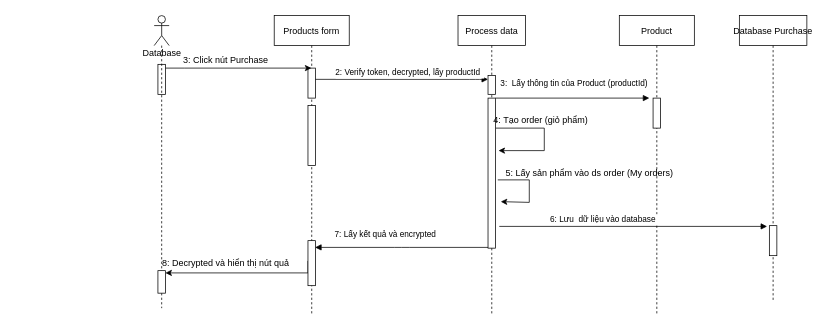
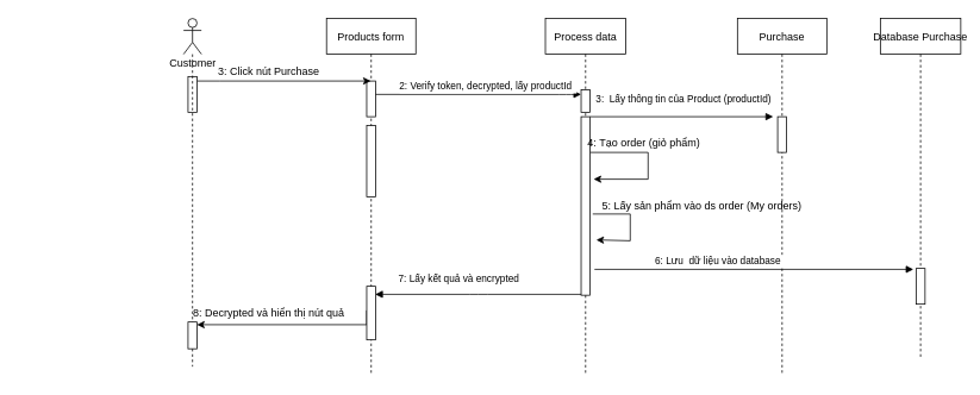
  <mxCell id="0" />
  <mxCell id="1" parent="0" />
  <mxCell id="2" value="Products form" style="shape=umlLifeline;perimeter=lifelinePerimeter;container=1;collapsible=0;recursiveResize=0;rounded=0;shadow=0;strokeWidth=1;" parent="1" vertex="1"><mxGeometry x="365" y="20" width="100" height="400" as="geometry" /></mxCell>
  <mxCell id="3" value="" style="points=[];perimeter=orthogonalPerimeter;rounded=0;shadow=0;strokeWidth=1;" parent="2" vertex="1"><mxGeometry x="45" y="70" width="10" height="40" as="geometry" /></mxCell>
  <mxCell id="4" value="" style="points=[];perimeter=orthogonalPerimeter;rounded=0;shadow=0;strokeWidth=1;" parent="2" vertex="1"><mxGeometry x="45" y="120" width="10" height="80" as="geometry" /></mxCell>
  <mxCell id="5" value="Process data" style="shape=umlLifeline;perimeter=lifelinePerimeter;container=1;collapsible=0;recursiveResize=0;rounded=0;shadow=0;strokeWidth=1;" parent="1" vertex="1"><mxGeometry x="610" y="20" width="90" height="400" as="geometry" /></mxCell>
  <mxCell id="6" value="2: Verify token, decrypted, lấy productId " style="verticalAlign=bottom;endArrow=block;entryX=0;entryY=0;shadow=0;strokeWidth=1;" parent="1" source="3" edge="1"><mxGeometry x="0.087" relative="1" as="geometry"><mxPoint x="450" y="100" as="sourcePoint" /><mxPoint x="650" y="105" as="targetPoint" /><Array as="points"><mxPoint x="635" y="105" /></Array><mxPoint as="offset" /></mxGeometry></mxCell>
  <mxCell id="7" value="" style="edgeStyle=orthogonalEdgeStyle;rounded=0;orthogonalLoop=1;jettySize=auto;html=1;" parent="1" source="8" target="2" edge="1"><mxGeometry relative="1" as="geometry"><Array as="points"><mxPoint x="245" y="90" /><mxPoint x="245" y="90" /></Array></mxGeometry></mxCell>
  <mxCell id="8" value="" style="html=1;points=[];perimeter=orthogonalPerimeter;" parent="1" vertex="1"><mxGeometry x="210" y="85" width="10" height="40" as="geometry" /></mxCell>
  <mxCell id="9" value="3: Click nút Purchase" style="text;html=1;align=center;verticalAlign=middle;resizable=0;points=[];autosize=1;strokeColor=none;" parent="1" vertex="1"><mxGeometry x="235" y="70" width="130" height="20" as="geometry" /></mxCell>
- <mxCell id="10" value="Product" style="shape=umlLifeline;perimeter=lifelinePerimeter;container=1;collapsible=0;recursiveResize=0;rounded=0;shadow=0;strokeWidth=1;" parent="1" vertex="1"><mxGeometry x="825" y="20" width="100" height="400" as="geometry" /></mxCell>
+ <mxCell id="10" value="Purchase" style="shape=umlLifeline;perimeter=lifelinePerimeter;container=1;collapsible=0;recursiveResize=0;rounded=0;shadow=0;strokeWidth=1;" parent="1" vertex="1"><mxGeometry x="825" y="20" width="100" height="400" as="geometry" /></mxCell>
  <mxCell id="11" value="" style="points=[];perimeter=orthogonalPerimeter;rounded=0;shadow=0;strokeWidth=1;" parent="10" vertex="1"><mxGeometry x="45" y="110" width="10" height="40" as="geometry" /></mxCell>
  <mxCell id="12" value="3:  Lấy thông tin của Product (productId)" style="verticalAlign=bottom;endArrow=block;shadow=0;strokeWidth=1;" parent="1" edge="1"><mxGeometry x="0.024" y="10" relative="1" as="geometry"><mxPoint x="660" y="130" as="sourcePoint" /><mxPoint x="865" y="130" as="targetPoint" /><mxPoint as="offset" /></mxGeometry></mxCell>
  <mxCell id="13" style="edgeStyle=orthogonalEdgeStyle;rounded=0;orthogonalLoop=1;jettySize=auto;html=1;" parent="1" source="14" edge="1"><mxGeometry relative="1" as="geometry"><mxPoint x="664" y="200" as="targetPoint" /><Array as="points"><mxPoint x="725" y="170" /><mxPoint x="725" y="200" /></Array></mxGeometry></mxCell>
  <mxCell id="14" value="" style="html=1;points=[];perimeter=orthogonalPerimeter;" parent="1" vertex="1"><mxGeometry x="650" y="130" width="10" height="200" as="geometry" /></mxCell>
  <mxCell id="15" value="" style="shape=umlLifeline;participant=umlActor;perimeter=lifelinePerimeter;whiteSpace=wrap;html=1;container=1;collapsible=0;recursiveResize=0;verticalAlign=top;spacingTop=36;outlineConnect=0;direction=south;rotation=-90;" parent="1" vertex="1"><mxGeometry x="20" y="205" width="390" height="20" as="geometry" /></mxCell>
- <mxCell id="16" value="Database" style="text;html=1;align=center;verticalAlign=middle;resizable=0;points=[];autosize=1;strokeColor=none;" parent="1" vertex="1"><mxGeometry x="180" y="60" width="70" height="20" as="geometry" /></mxCell>
+ <mxCell id="16" value="Customer" style="text;html=1;align=center;verticalAlign=middle;resizable=0;points=[];autosize=1;strokeColor=none;" parent="1" vertex="1"><mxGeometry x="180" y="60" width="70" height="20" as="geometry" /></mxCell>
  <mxCell id="17" value="" style="html=1;points=[];perimeter=orthogonalPerimeter;" parent="1" vertex="1"><mxGeometry x="650" y="100" width="10" height="25" as="geometry" /></mxCell>
  <mxCell id="18" value="4: Tạo order (giỏ phẩm)" style="text;html=1;align=center;verticalAlign=middle;resizable=0;points=[];autosize=1;strokeColor=none;" parent="1" vertex="1"><mxGeometry x="650" y="150" width="140" height="20" as="geometry" /></mxCell>
  <mxCell id="19" style="edgeStyle=orthogonalEdgeStyle;rounded=0;orthogonalLoop=1;jettySize=auto;html=1;" parent="1" edge="1"><mxGeometry relative="1" as="geometry"><mxPoint x="663" y="239" as="sourcePoint" /><mxPoint x="667" y="268" as="targetPoint" /><Array as="points"><mxPoint x="705" y="239" /><mxPoint x="705" y="269" /></Array></mxGeometry></mxCell>
  <mxCell id="20" value="5: Lấy sản phẩm vào ds order (My orders)" style="text;html=1;align=center;verticalAlign=middle;resizable=0;points=[];autosize=1;strokeColor=none;" parent="1" vertex="1"><mxGeometry x="660" y="220" width="250" height="20" as="geometry" /></mxCell>
  <mxCell id="21" value="Database Purchase" style="shape=umlLifeline;perimeter=lifelinePerimeter;container=1;collapsible=0;recursiveResize=0;rounded=0;shadow=0;strokeWidth=1;" parent="1" vertex="1"><mxGeometry x="985" y="20" width="90" height="380" as="geometry" /></mxCell>
  <mxCell id="22" value="6: Lưu  dữ liệu vào database " style="verticalAlign=bottom;endArrow=block;shadow=0;strokeWidth=1;entryX=-0.3;entryY=0.025;entryDx=0;entryDy=0;entryPerimeter=0;" parent="1" target="23" edge="1"><mxGeometry x="-0.216" y="1" relative="1" as="geometry"><mxPoint x="665" y="301" as="sourcePoint" /><mxPoint x="1035" y="300" as="targetPoint" /><mxPoint as="offset" /></mxGeometry></mxCell>
  <mxCell id="23" value="" style="points=[];perimeter=orthogonalPerimeter;rounded=0;shadow=0;strokeWidth=1;" parent="1" vertex="1"><mxGeometry x="1025" y="300" width="10" height="40" as="geometry" /></mxCell>
  <mxCell id="24" style="edgeStyle=orthogonalEdgeStyle;rounded=0;orthogonalLoop=1;jettySize=auto;html=1;entryX=1;entryY=0.65;entryDx=0;entryDy=0;entryPerimeter=0;" parent="1" edge="1"><mxGeometry relative="1" as="geometry"><mxPoint x="220" y="363" as="targetPoint" /><mxPoint x="410" y="347" as="sourcePoint" /><Array as="points"><mxPoint x="410" y="363" /></Array></mxGeometry></mxCell>
  <mxCell id="25" value="" style="html=1;points=[];perimeter=orthogonalPerimeter;" parent="1" vertex="1"><mxGeometry x="410" y="320" width="10" height="60" as="geometry" /></mxCell>
  <mxCell id="26" value="7: Lấy kết quả và encrypted " style="verticalAlign=bottom;endArrow=block;shadow=0;strokeWidth=1;" parent="1" edge="1"><mxGeometry x="0.171" y="-9" relative="1" as="geometry"><mxPoint x="650" y="329" as="sourcePoint" /><mxPoint x="419.5" y="329" as="targetPoint" /><mxPoint as="offset" /><Array as="points"><mxPoint x="535" y="329" /></Array></mxGeometry></mxCell>
  <mxCell id="27" value="" style="html=1;points=[];perimeter=orthogonalPerimeter;" parent="1" vertex="1"><mxGeometry x="210" y="360" width="10" height="30" as="geometry" /></mxCell>
  <mxCell id="28" value="8: Decrypted và hiển thị nút quả" style="text;html=1;align=center;verticalAlign=middle;resizable=0;points=[];autosize=1;strokeColor=none;" parent="1" vertex="1"><mxGeometry x="210" y="340" width="180" height="20" as="geometry" /></mxCell>
